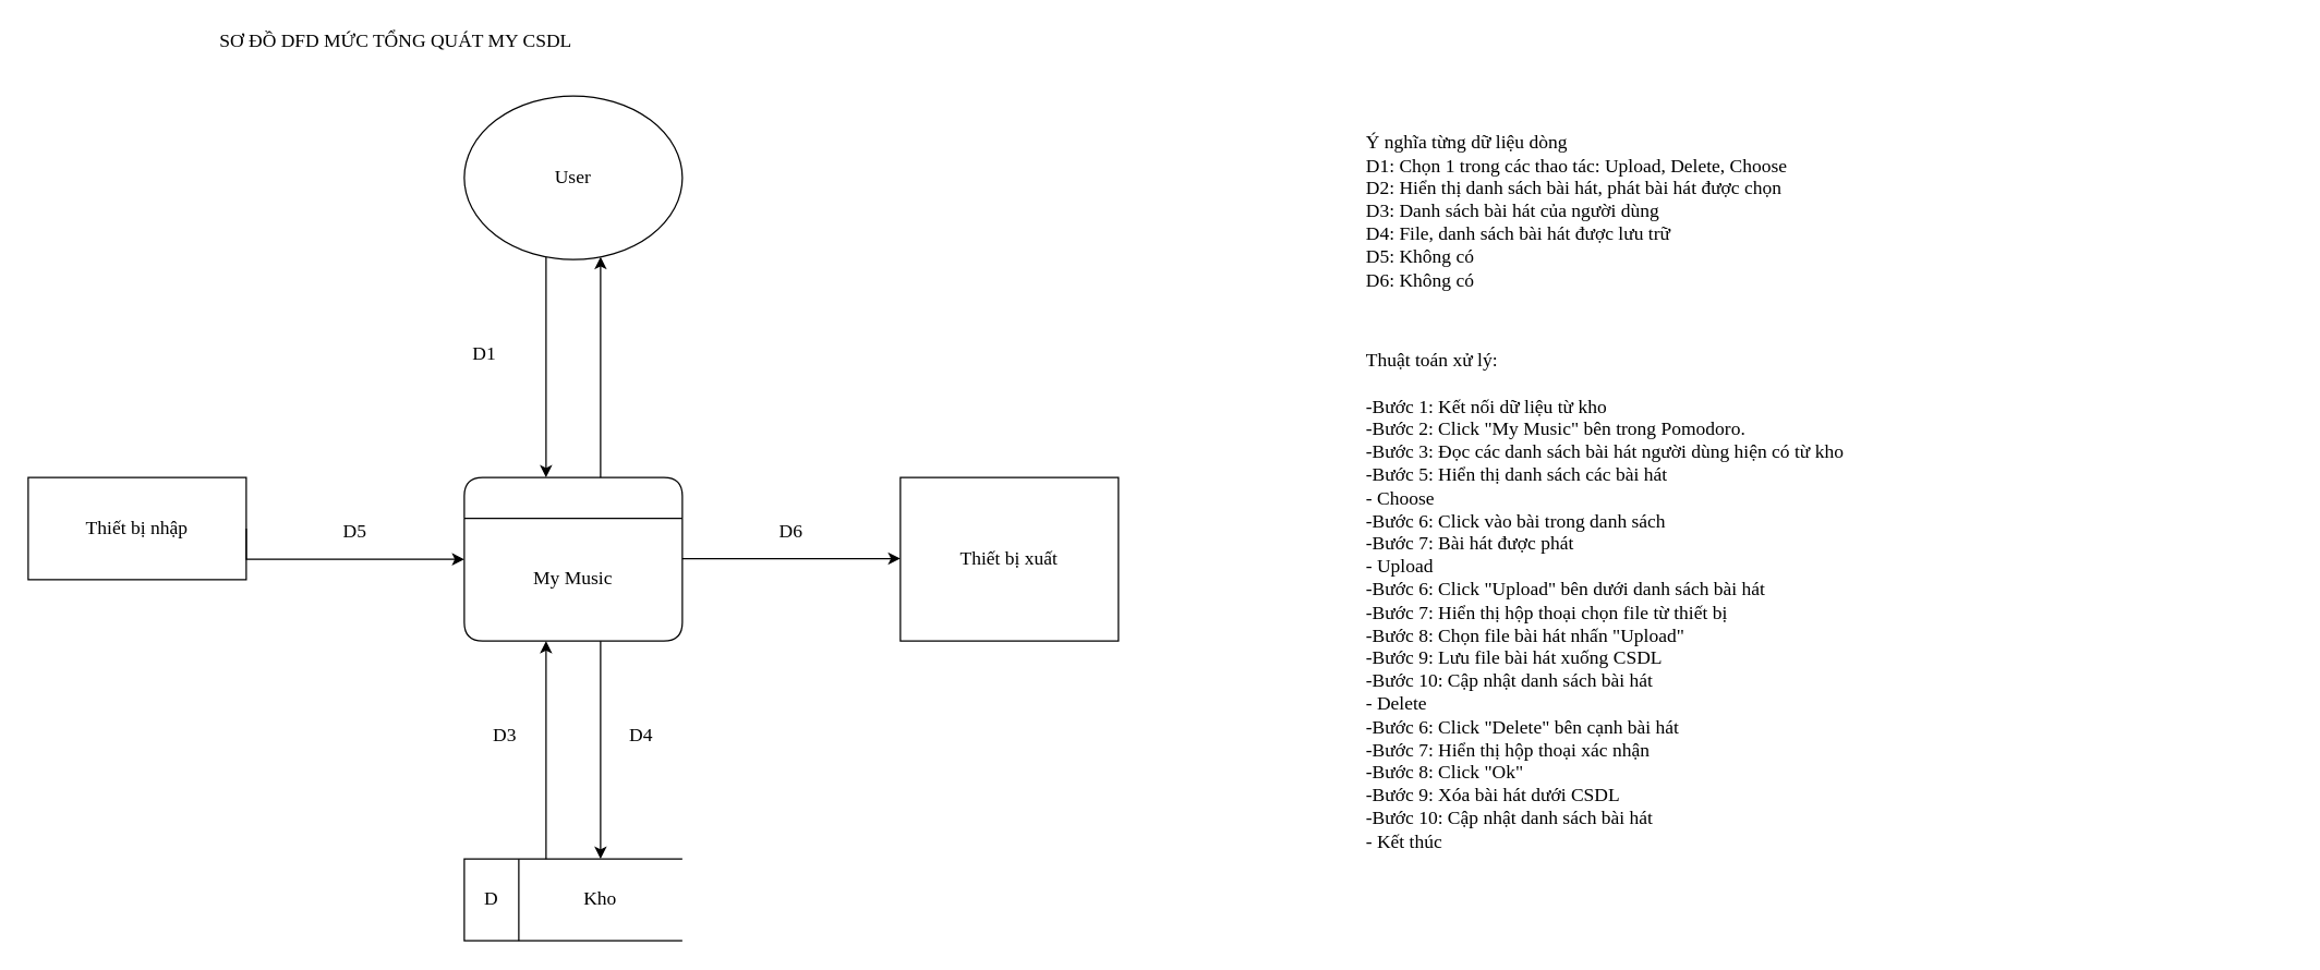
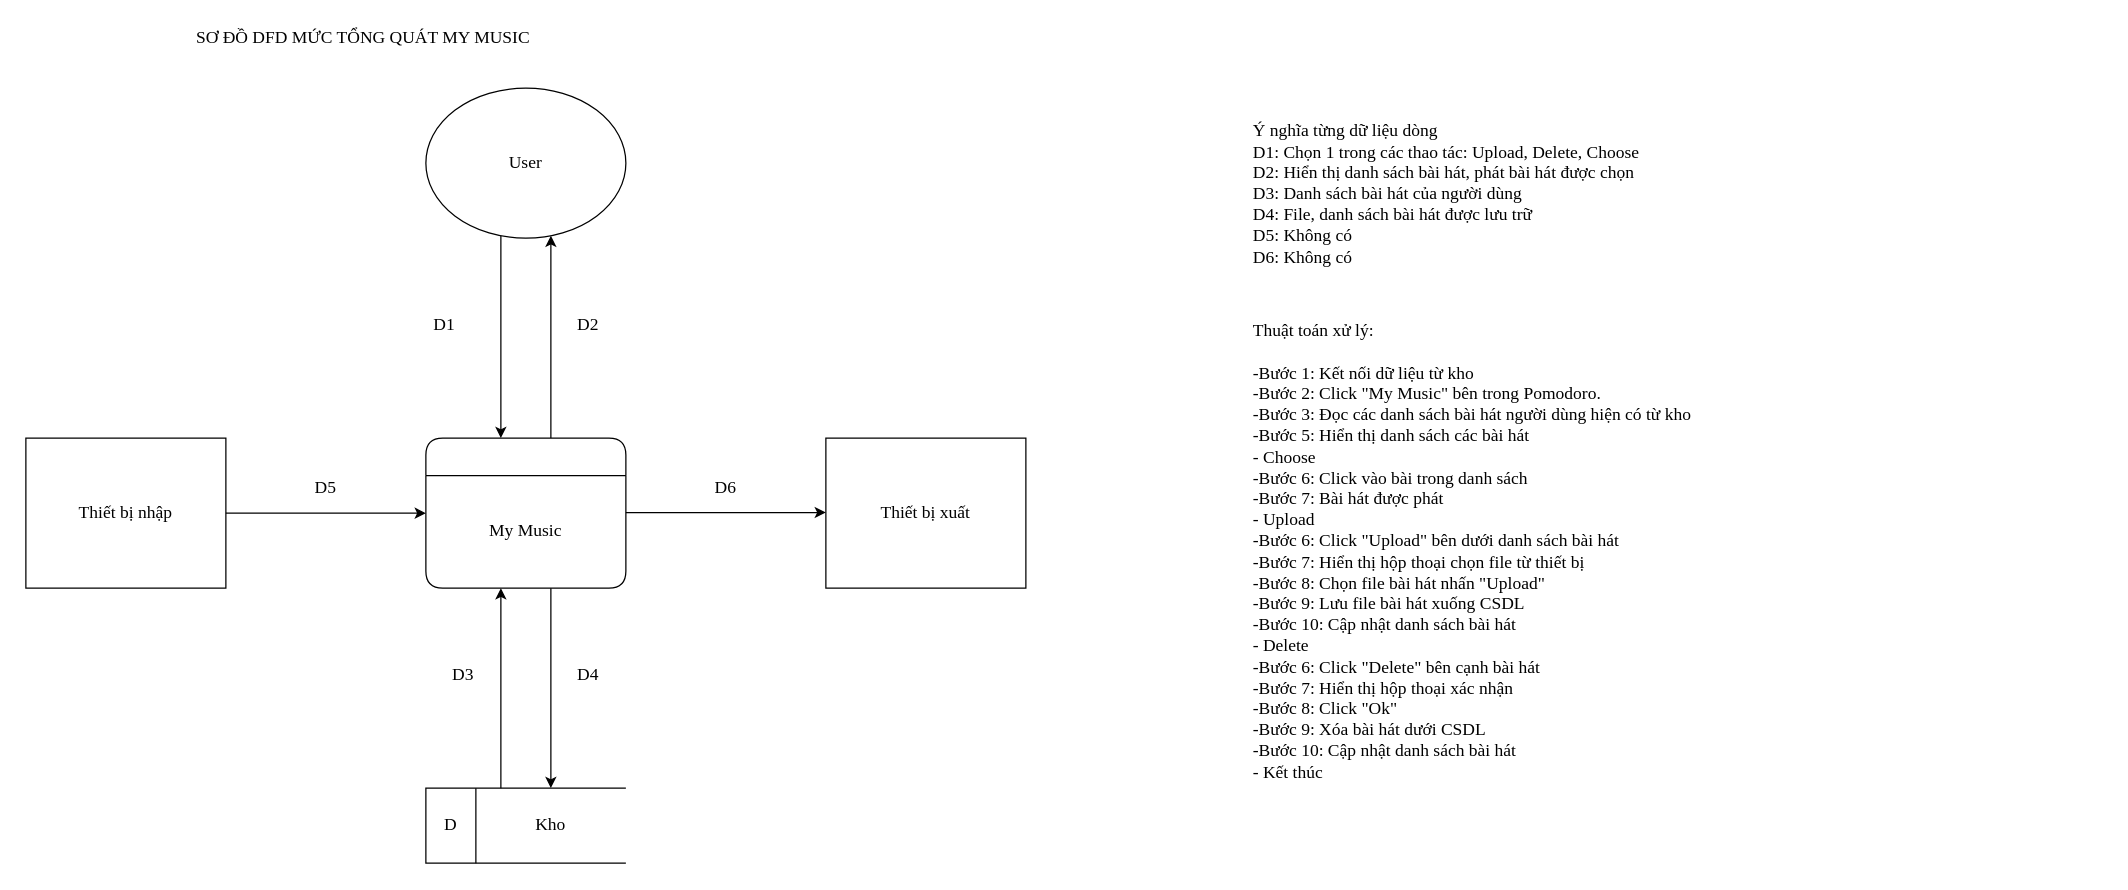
  <mxCell id="0" />
  <mxCell id="1" parent="0" />
- <mxCell id="2" value="SƠ ĐỒ DFD MỨC TỔNG QUÁT MY CSDL" style="text;html=1;strokeColor=none;fillColor=none;align=center;verticalAlign=middle;whiteSpace=wrap;rounded=0;fontFamily=Verdana;fontSize=14;" parent="1" vertex="1"><mxGeometry x="130" y="20" width="320" height="20" as="geometry" /></mxCell>
+ <mxCell id="2" value="SƠ ĐỒ DFD MỨC TỔNG QUÁT MY MUSIC" style="text;html=1;strokeColor=none;fillColor=none;align=center;verticalAlign=middle;whiteSpace=wrap;rounded=0;fontFamily=Verdana;fontSize=14;" parent="1" vertex="1"><mxGeometry x="130" y="20" width="320" height="20" as="geometry" /></mxCell>
  <mxCell id="3" style="edgeStyle=orthogonalEdgeStyle;rounded=0;orthogonalLoop=1;jettySize=auto;html=1;" parent="1" source="4" target="7" edge="1"><mxGeometry relative="1" as="geometry"><mxPoint x="440" y="210" as="targetPoint" /><Array as="points"><mxPoint x="440" y="270" /><mxPoint x="440" y="270" /></Array></mxGeometry></mxCell>
  <mxCell id="4" value="" style="swimlane;childLayout=stackLayout;horizontal=1;startSize=30;horizontalStack=0;rounded=1;fontSize=14;fontStyle=0;strokeWidth=1;resizeParent=0;resizeLast=1;shadow=0;dashed=0;align=center;" parent="1" vertex="1"><mxGeometry x="340" y="350" width="160" height="120" as="geometry" /></mxCell>
  <mxCell id="5" value="&lt;font face=&quot;Verdana&quot;&gt;&lt;span style=&quot;font-size: 14px&quot;&gt;My Music&lt;/span&gt;&lt;/font&gt;" style="text;html=1;strokeColor=none;fillColor=none;align=center;verticalAlign=middle;whiteSpace=wrap;rounded=0;" parent="4" vertex="1"><mxGeometry y="30" width="160" height="90" as="geometry" /></mxCell>
  <mxCell id="6" style="edgeStyle=orthogonalEdgeStyle;rounded=0;orthogonalLoop=1;jettySize=auto;html=1;" parent="1" source="7" edge="1"><mxGeometry relative="1" as="geometry"><mxPoint x="400" y="350" as="targetPoint" /><Array as="points"><mxPoint x="400" y="350" /></Array></mxGeometry></mxCell>
  <mxCell id="7" value="&lt;font face=&quot;Verdana&quot; style=&quot;font-size: 14px&quot;&gt;User&lt;/font&gt;" style="ellipse;whiteSpace=wrap;html=1;" parent="1" vertex="1"><mxGeometry x="340" y="70" width="160" height="120" as="geometry" /></mxCell>
- <mxCell id="8" value="&lt;font face=&quot;Verdana&quot; style=&quot;font-size: 14px&quot;&gt;Thiết bị nhập&lt;/font&gt;" style="rounded=0;whiteSpace=wrap;html=1;" parent="1" vertex="1"><mxGeometry x="20" y="350" width="160" height="75" as="geometry" /></mxCell>
+ <mxCell id="8" value="&lt;font face=&quot;Verdana&quot; style=&quot;font-size: 14px&quot;&gt;Thiết bị nhập&lt;/font&gt;" style="rounded=0;whiteSpace=wrap;html=1;" parent="1" vertex="1"><mxGeometry x="20" y="350" width="160" height="120" as="geometry" /></mxCell>
  <mxCell id="9" value="&lt;font style=&quot;font-size: 14px&quot; face=&quot;Verdana&quot;&gt;Thiết bị xuất&lt;/font&gt;" style="rounded=0;whiteSpace=wrap;html=1;" parent="1" vertex="1"><mxGeometry x="660" y="350" width="160" height="120" as="geometry" /></mxCell>
  <mxCell id="10" value="" style="strokeWidth=1;html=1;shape=mxgraph.flowchart.annotation_1;align=left;pointerEvents=1;" parent="1" vertex="1"><mxGeometry x="340" y="630" width="160" height="60" as="geometry" /></mxCell>
  <mxCell id="11" value="" style="endArrow=none;html=1;" parent="1" edge="1"><mxGeometry width="50" height="50" relative="1" as="geometry"><mxPoint x="380" y="690" as="sourcePoint" /><mxPoint x="380" y="630" as="targetPoint" /></mxGeometry></mxCell>
  <mxCell id="12" value="&lt;span style=&quot;font-size: 14px&quot;&gt;&lt;font style=&quot;font-size: 14px&quot;&gt;&lt;font style=&quot;vertical-align: inherit&quot;&gt;&lt;font style=&quot;vertical-align: inherit&quot;&gt;D&lt;/font&gt;&lt;/font&gt;&lt;/font&gt;&lt;/span&gt;" style="text;html=1;strokeColor=none;fillColor=none;align=center;verticalAlign=middle;whiteSpace=wrap;rounded=0;fontSize=14;fontFamily=Verdana;fontStyle=0" parent="1" vertex="1"><mxGeometry x="350" y="650" width="20" height="20" as="geometry" /></mxCell>
  <mxCell id="13" style="edgeStyle=orthogonalEdgeStyle;rounded=0;orthogonalLoop=1;jettySize=auto;html=1;" parent="1" edge="1"><mxGeometry relative="1" as="geometry"><mxPoint x="440" y="470" as="sourcePoint" /><mxPoint x="440" y="630" as="targetPoint" /><Array as="points"><mxPoint x="440" y="630" /></Array></mxGeometry></mxCell>
  <mxCell id="14" style="edgeStyle=orthogonalEdgeStyle;rounded=0;orthogonalLoop=1;jettySize=auto;html=1;" parent="1" edge="1"><mxGeometry relative="1" as="geometry"><mxPoint x="400" y="630" as="sourcePoint" /><mxPoint x="400" y="470" as="targetPoint" /><Array as="points"><mxPoint x="400" y="550" /><mxPoint x="400" y="550" /></Array></mxGeometry></mxCell>
  <mxCell id="15" style="edgeStyle=orthogonalEdgeStyle;rounded=0;orthogonalLoop=1;jettySize=auto;html=1;exitX=1;exitY=0.5;exitDx=0;exitDy=0;" parent="1" source="8" target="5" edge="1"><mxGeometry relative="1" as="geometry"><mxPoint x="450" y="640" as="sourcePoint" /><mxPoint x="450" y="480" as="targetPoint" /><Array as="points"><mxPoint x="300" y="410" /><mxPoint x="300" y="410" /></Array></mxGeometry></mxCell>
  <mxCell id="16" style="edgeStyle=orthogonalEdgeStyle;rounded=0;orthogonalLoop=1;jettySize=auto;html=1;exitX=1;exitY=0.5;exitDx=0;exitDy=0;" parent="1" edge="1"><mxGeometry relative="1" as="geometry"><mxPoint x="500" y="409.5" as="sourcePoint" /><mxPoint x="660" y="409.5" as="targetPoint" /><Array as="points"><mxPoint x="620" y="409.5" /><mxPoint x="620" y="409.5" /></Array></mxGeometry></mxCell>
+ <mxCell id="17" value="D2" style="text;html=1;strokeColor=none;fillColor=none;align=center;verticalAlign=middle;whiteSpace=wrap;rounded=0;fontFamily=Verdana;fontSize=14;" parent="1" vertex="1"><mxGeometry x="450" y="250" width="40" height="20" as="geometry" /></mxCell>
  <mxCell id="18" value="D1" style="text;html=1;strokeColor=none;fillColor=none;align=center;verticalAlign=middle;whiteSpace=wrap;rounded=0;fontFamily=Verdana;fontSize=14;" parent="1" vertex="1"><mxGeometry x="335" y="250" width="40" height="20" as="geometry" /></mxCell>
  <mxCell id="19" value="D6" style="text;html=1;strokeColor=none;fillColor=none;align=center;verticalAlign=middle;whiteSpace=wrap;rounded=0;fontFamily=Verdana;fontSize=14;" parent="1" vertex="1"><mxGeometry x="560" y="380" width="40" height="20" as="geometry" /></mxCell>
  <mxCell id="20" value="D5" style="text;html=1;strokeColor=none;fillColor=none;align=center;verticalAlign=middle;whiteSpace=wrap;rounded=0;fontFamily=Verdana;fontSize=14;" parent="1" vertex="1"><mxGeometry x="240" y="380" width="40" height="20" as="geometry" /></mxCell>
  <mxCell id="21" value="D4" style="text;html=1;strokeColor=none;fillColor=none;align=center;verticalAlign=middle;whiteSpace=wrap;rounded=0;fontFamily=Verdana;fontSize=14;" parent="1" vertex="1"><mxGeometry x="455" y="530" width="30" height="20" as="geometry" /></mxCell>
  <mxCell id="22" value="D3" style="text;html=1;strokeColor=none;fillColor=none;align=center;verticalAlign=middle;whiteSpace=wrap;rounded=0;fontFamily=Verdana;fontSize=14;" parent="1" vertex="1"><mxGeometry x="350" y="530" width="40" height="20" as="geometry" /></mxCell>
  <mxCell id="23" value="&lt;div&gt;&lt;span&gt;&lt;font face=&quot;verdana&quot;&gt;Kho&lt;/font&gt;&lt;/span&gt;&lt;/div&gt;" style="text;whiteSpace=wrap;html=1;fontSize=14;fontFamily=Verdana;align=center;" parent="1" vertex="1"><mxGeometry x="400" y="645" width="80" height="30" as="geometry" /></mxCell>
  <mxCell id="24" value="&lt;font style=&quot;vertical-align: inherit&quot;&gt;&lt;font style=&quot;vertical-align: inherit&quot;&gt;Ý nghĩa từng dữ liệu dòng &lt;/font&gt;&lt;/font&gt;&lt;br&gt;&lt;font style=&quot;vertical-align: inherit&quot;&gt;&lt;font style=&quot;vertical-align: inherit&quot;&gt;D1: Chọn 1 trong các thao tác: Upload, Delete, Choose&amp;nbsp;&lt;br&gt;&lt;/font&gt;&lt;/font&gt;&lt;font style=&quot;vertical-align: inherit&quot;&gt;&lt;font style=&quot;vertical-align: inherit&quot;&gt;D2: Hiển thị danh sách bài hát, phát bài hát được chọn&lt;/font&gt;&lt;/font&gt;&lt;br&gt;&lt;font style=&quot;vertical-align: inherit&quot;&gt;&lt;font style=&quot;vertical-align: inherit&quot;&gt;D3: Danh sách bài hát của người dùng&lt;/font&gt;&lt;/font&gt;&lt;br&gt;&lt;font style=&quot;vertical-align: inherit&quot;&gt;&lt;font style=&quot;vertical-align: inherit&quot;&gt;D4: File, danh sách bài hát được lưu trữ&lt;/font&gt;&lt;/font&gt;&lt;br&gt;&lt;font style=&quot;vertical-align: inherit&quot;&gt;&lt;font style=&quot;vertical-align: inherit&quot;&gt;D5: Không có &lt;/font&gt;&lt;/font&gt;&lt;br&gt;&lt;font style=&quot;vertical-align: inherit&quot;&gt;&lt;font style=&quot;vertical-align: inherit&quot;&gt;D6: Không có&lt;/font&gt;&lt;/font&gt;" style="text;html=1;strokeColor=none;fillColor=none;align=left;verticalAlign=middle;whiteSpace=wrap;rounded=0;fontFamily=Verdana;fontSize=14;" parent="1" vertex="1"><mxGeometry x="1000" y="50" width="460" height="210" as="geometry" /></mxCell>
  <mxCell id="25" value="&lt;font face=&quot;Verdana&quot; style=&quot;font-size: 14px&quot;&gt;&lt;span style=&quot;font-size: 14px&quot;&gt;Thuật toán xử lý:&lt;br&gt;&lt;br&gt;&lt;/span&gt;&lt;/font&gt;&lt;span style=&quot;font-family: &amp;#34;verdana&amp;#34; ; font-size: 14px&quot;&gt;-Bước 1: Kết nối dữ liệu từ kho&lt;/span&gt;&lt;font face=&quot;Verdana&quot; style=&quot;font-size: 14px&quot;&gt;&lt;br&gt;&lt;span style=&quot;font-size: 14px&quot;&gt;-Bước 2: Click &quot;My Music&quot; bên trong Pomodoro.&lt;/span&gt;&lt;span style=&quot;font-size: 14px&quot;&gt;&lt;br&gt;&lt;/span&gt;-Bước 3: Đọc các danh sách bài hát người dùng hiện có từ kho&lt;br&gt;-Bước 5: Hiển thị danh sách các bài hát&lt;br&gt;- Choose&lt;br&gt;-Bước 6: Click vào bài trong danh sách&lt;br&gt;&lt;span style=&quot;font-size: 14px&quot;&gt;-Bước 7: Bài hát được phát&lt;br&gt;- Upload&lt;br&gt;-Bước 6: Click &quot;Upload&quot; bên dưới danh sách bài hát&lt;br&gt;&lt;/span&gt;-Bước 7: Hiển thị hộp thoại chọn file từ thiết bị&lt;br&gt;-Bước 8: Chọn file bài hát nhấn &quot;Upload&quot;&lt;br&gt;&lt;/font&gt;&lt;font face=&quot;Verdana&quot; style=&quot;font-size: 14px&quot;&gt;-Bước 9: Lưu file bài hát xuống CSDL&lt;br&gt;-Bước 10: Cập nhật danh sách bài hát&amp;nbsp;&lt;br&gt;- Delete&lt;br&gt;-Bước 6: Click &quot;Delete&quot; bên cạnh bài hát&lt;br&gt;-Bước 7: Hiển thị hộp thoại xác nhận&lt;br&gt;-Bước 8: Click &quot;Ok&quot;&lt;br&gt;-Bước 9: Xóa bài hát dưới CSDL&lt;br&gt;&lt;/font&gt;&lt;font face=&quot;Verdana&quot; style=&quot;font-size: 14px&quot;&gt;-Bước 10: Cập nhật danh sách bài hát&lt;br&gt;&lt;/font&gt;&lt;span style=&quot;font-family: &amp;#34;verdana&amp;#34; ; font-size: 14px&quot;&gt;- Kết thúc&lt;/span&gt;&lt;font face=&quot;Verdana&quot; style=&quot;font-size: 14px&quot;&gt;&lt;br&gt;&lt;/font&gt;" style="text;whiteSpace=wrap;html=1;" parent="1" vertex="1"><mxGeometry x="1000" y="250" width="680" height="410" as="geometry" /></mxCell>
